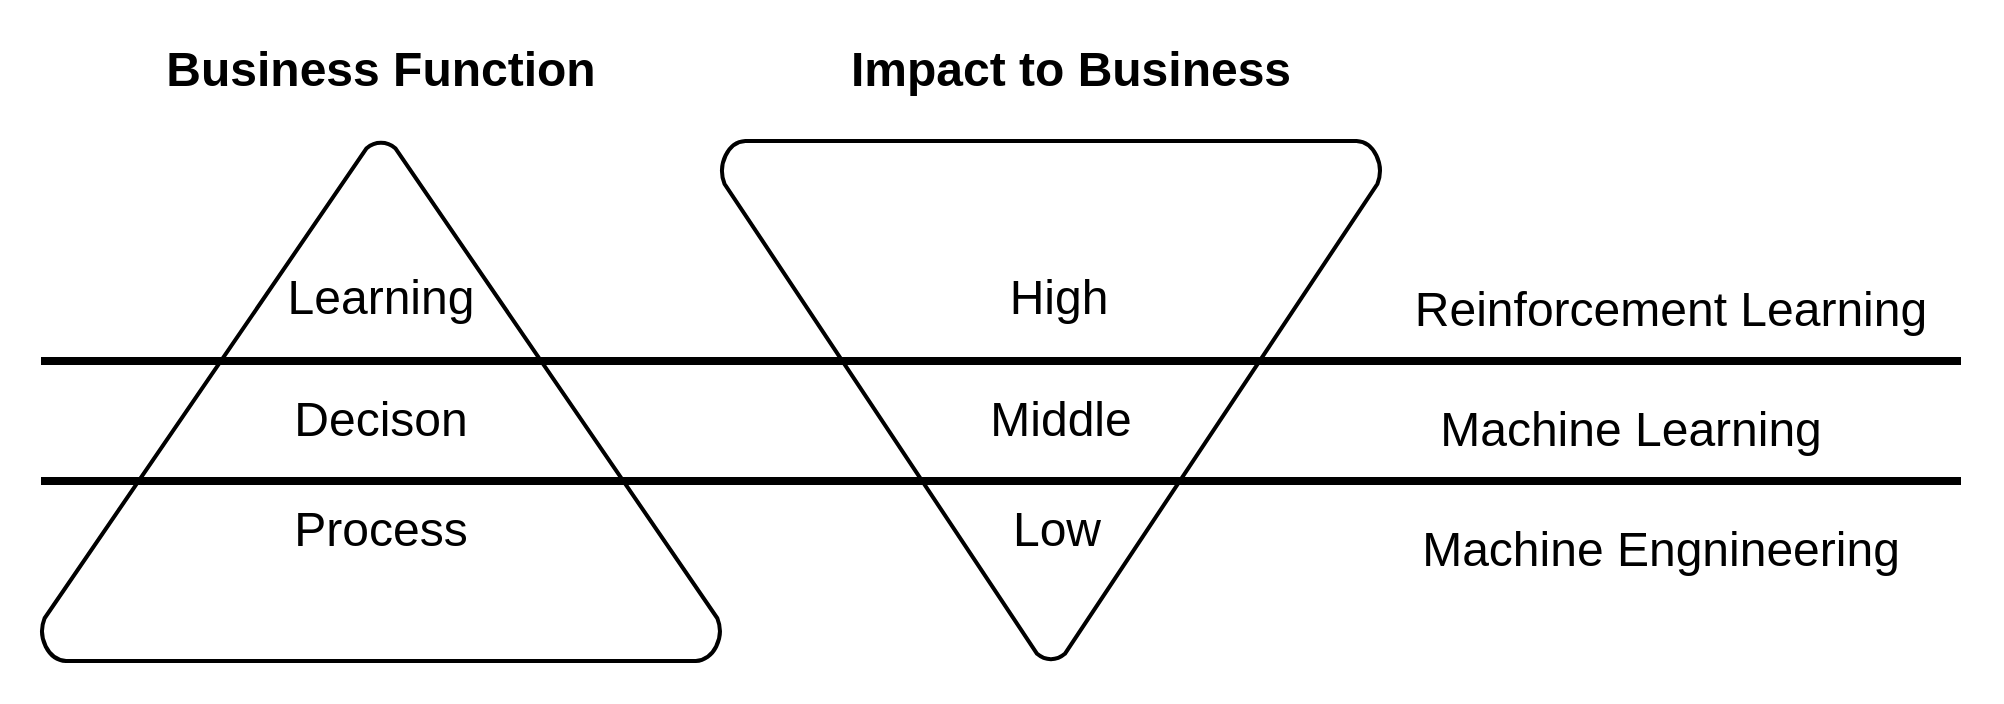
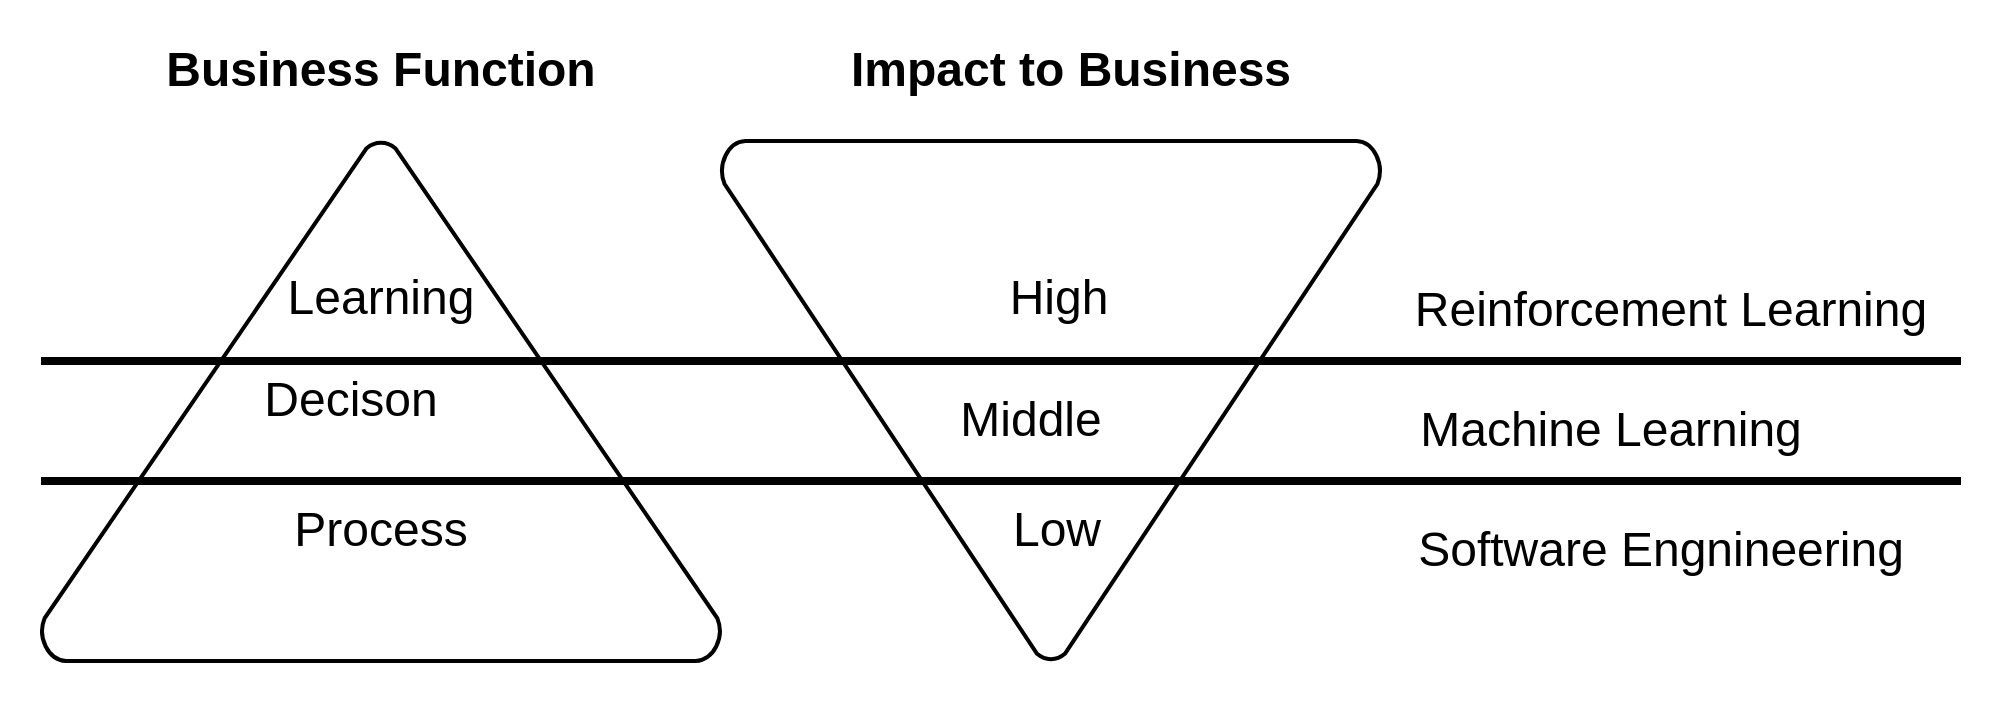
  <mxCell id="0" />
  <mxCell id="1" parent="0" />
  <mxCell id="2" value="" style="strokeWidth=2;html=1;shape=mxgraph.flowchart.merge_or_storage;whiteSpace=wrap;" parent="1" vertex="1"><mxGeometry x="360" y="70" width="330" height="260" as="geometry" /></mxCell>
  <mxCell id="3" value="" style="strokeWidth=2;html=1;shape=mxgraph.flowchart.extract_or_measurement;whiteSpace=wrap;fontSize=24;" parent="1" vertex="1"><mxGeometry x="20" y="70" width="340" height="260" as="geometry" /></mxCell>
  <mxCell id="4" value="" style="endArrow=none;html=1;rounded=0;fontSize=24;exitX=0.22;exitY=0.5;exitDx=0;exitDy=0;exitPerimeter=0;strokeWidth=4;" parent="1" edge="1"><mxGeometry width="50" height="50" relative="1" as="geometry"><mxPoint x="20" y="240" as="sourcePoint" /><mxPoint x="980" y="240" as="targetPoint" /></mxGeometry></mxCell>
  <mxCell id="5" value="" style="endArrow=none;html=1;rounded=0;fontSize=24;exitX=0.22;exitY=0.5;exitDx=0;exitDy=0;exitPerimeter=0;strokeWidth=4;" parent="1" edge="1"><mxGeometry width="50" height="50" relative="1" as="geometry"><mxPoint x="20" y="180" as="sourcePoint" /><mxPoint x="980" y="180" as="targetPoint" /></mxGeometry></mxCell>
  <mxCell id="6" value="Learning" style="text;html=1;align=center;verticalAlign=middle;resizable=0;points=[];autosize=1;strokeColor=none;fillColor=none;fontSize=24;" parent="1" vertex="1"><mxGeometry x="140" y="134" width="100" height="30" as="geometry" /></mxCell>
- <mxCell id="7" value="Decison" style="text;html=1;align=center;verticalAlign=middle;resizable=0;points=[];autosize=1;strokeColor=none;fillColor=none;fontSize=24;" parent="1" vertex="1"><mxGeometry x="140" y="195" width="100" height="30" as="geometry" /></mxCell>
+ <mxCell id="7" value="Decison" style="text;html=1;align=center;verticalAlign=middle;resizable=0;points=[];autosize=1;strokeColor=none;fillColor=none;fontSize=24;" parent="1" vertex="1"><mxGeometry x="125" y="185" width="100" height="30" as="geometry" /></mxCell>
  <mxCell id="8" value="Process" style="text;html=1;align=center;verticalAlign=middle;resizable=0;points=[];autosize=1;strokeColor=none;fillColor=none;fontSize=24;" parent="1" vertex="1"><mxGeometry x="140" y="250" width="100" height="30" as="geometry" /></mxCell>
  <mxCell id="9" value="High" style="text;html=1;align=center;verticalAlign=middle;resizable=0;points=[];autosize=1;strokeColor=none;fillColor=none;fontSize=24;" parent="1" vertex="1"><mxGeometry x="499" y="134" width="60" height="30" as="geometry" /></mxCell>
- <mxCell id="10" value="Middle" style="text;html=1;align=center;verticalAlign=middle;resizable=0;points=[];autosize=1;strokeColor=none;fillColor=none;fontSize=24;" parent="1" vertex="1"><mxGeometry x="485" y="195" width="90" height="30" as="geometry" /></mxCell>
+ <mxCell id="10" value="Middle" style="text;html=1;align=center;verticalAlign=middle;resizable=0;points=[];autosize=1;strokeColor=none;fillColor=none;fontSize=24;" parent="1" vertex="1"><mxGeometry x="470" y="195" width="90" height="30" as="geometry" /></mxCell>
  <mxCell id="11" value="Low" style="text;html=1;align=center;verticalAlign=middle;resizable=0;points=[];autosize=1;strokeColor=none;fillColor=none;fontSize=24;" parent="1" vertex="1"><mxGeometry x="498" y="250" width="60" height="30" as="geometry" /></mxCell>
  <mxCell id="12" value="Reinforcement Learning" style="text;html=1;align=center;verticalAlign=middle;resizable=0;points=[];autosize=1;strokeColor=none;fillColor=none;fontSize=24;" parent="1" vertex="1"><mxGeometry x="700" y="140" width="270" height="30" as="geometry" /></mxCell>
- <mxCell id="13" value="Machine Learning" style="text;html=1;align=center;verticalAlign=middle;resizable=0;points=[];autosize=1;strokeColor=none;fillColor=none;fontSize=24;" parent="1" vertex="1"><mxGeometry x="710" y="200" width="210" height="30" as="geometry" /></mxCell>
- <mxCell id="14" value="Machine Engnineering" style="text;html=1;align=center;verticalAlign=middle;resizable=0;points=[];autosize=1;strokeColor=none;fillColor=none;fontSize=24;" parent="1" vertex="1"><mxGeometry x="700" y="260" width="260" height="30" as="geometry" /></mxCell>
+ <mxCell id="13" value="Machine Learning" style="text;html=1;align=center;verticalAlign=middle;resizable=0;points=[];autosize=1;strokeColor=none;fillColor=none;fontSize=24;" parent="1" vertex="1"><mxGeometry x="700" y="200" width="210" height="30" as="geometry" /></mxCell>
+ <mxCell id="14" value="Software Engnineering" style="text;html=1;align=center;verticalAlign=middle;resizable=0;points=[];autosize=1;strokeColor=none;fillColor=none;fontSize=24;" parent="1" vertex="1"><mxGeometry x="700" y="260" width="260" height="30" as="geometry" /></mxCell>
  <mxCell id="15" value="&lt;b&gt;Business Function&lt;/b&gt;" style="text;html=1;align=center;verticalAlign=middle;resizable=0;points=[];autosize=1;strokeColor=none;fillColor=none;fontSize=24;" parent="1" vertex="1"><mxGeometry x="75" y="20" width="230" height="30" as="geometry" /></mxCell>
  <mxCell id="16" value="&lt;b&gt;Impact to Business&lt;/b&gt;" style="text;html=1;align=center;verticalAlign=middle;resizable=0;points=[];autosize=1;strokeColor=none;fillColor=none;fontSize=24;" parent="1" vertex="1"><mxGeometry x="415" y="20" width="240" height="30" as="geometry" /></mxCell>
